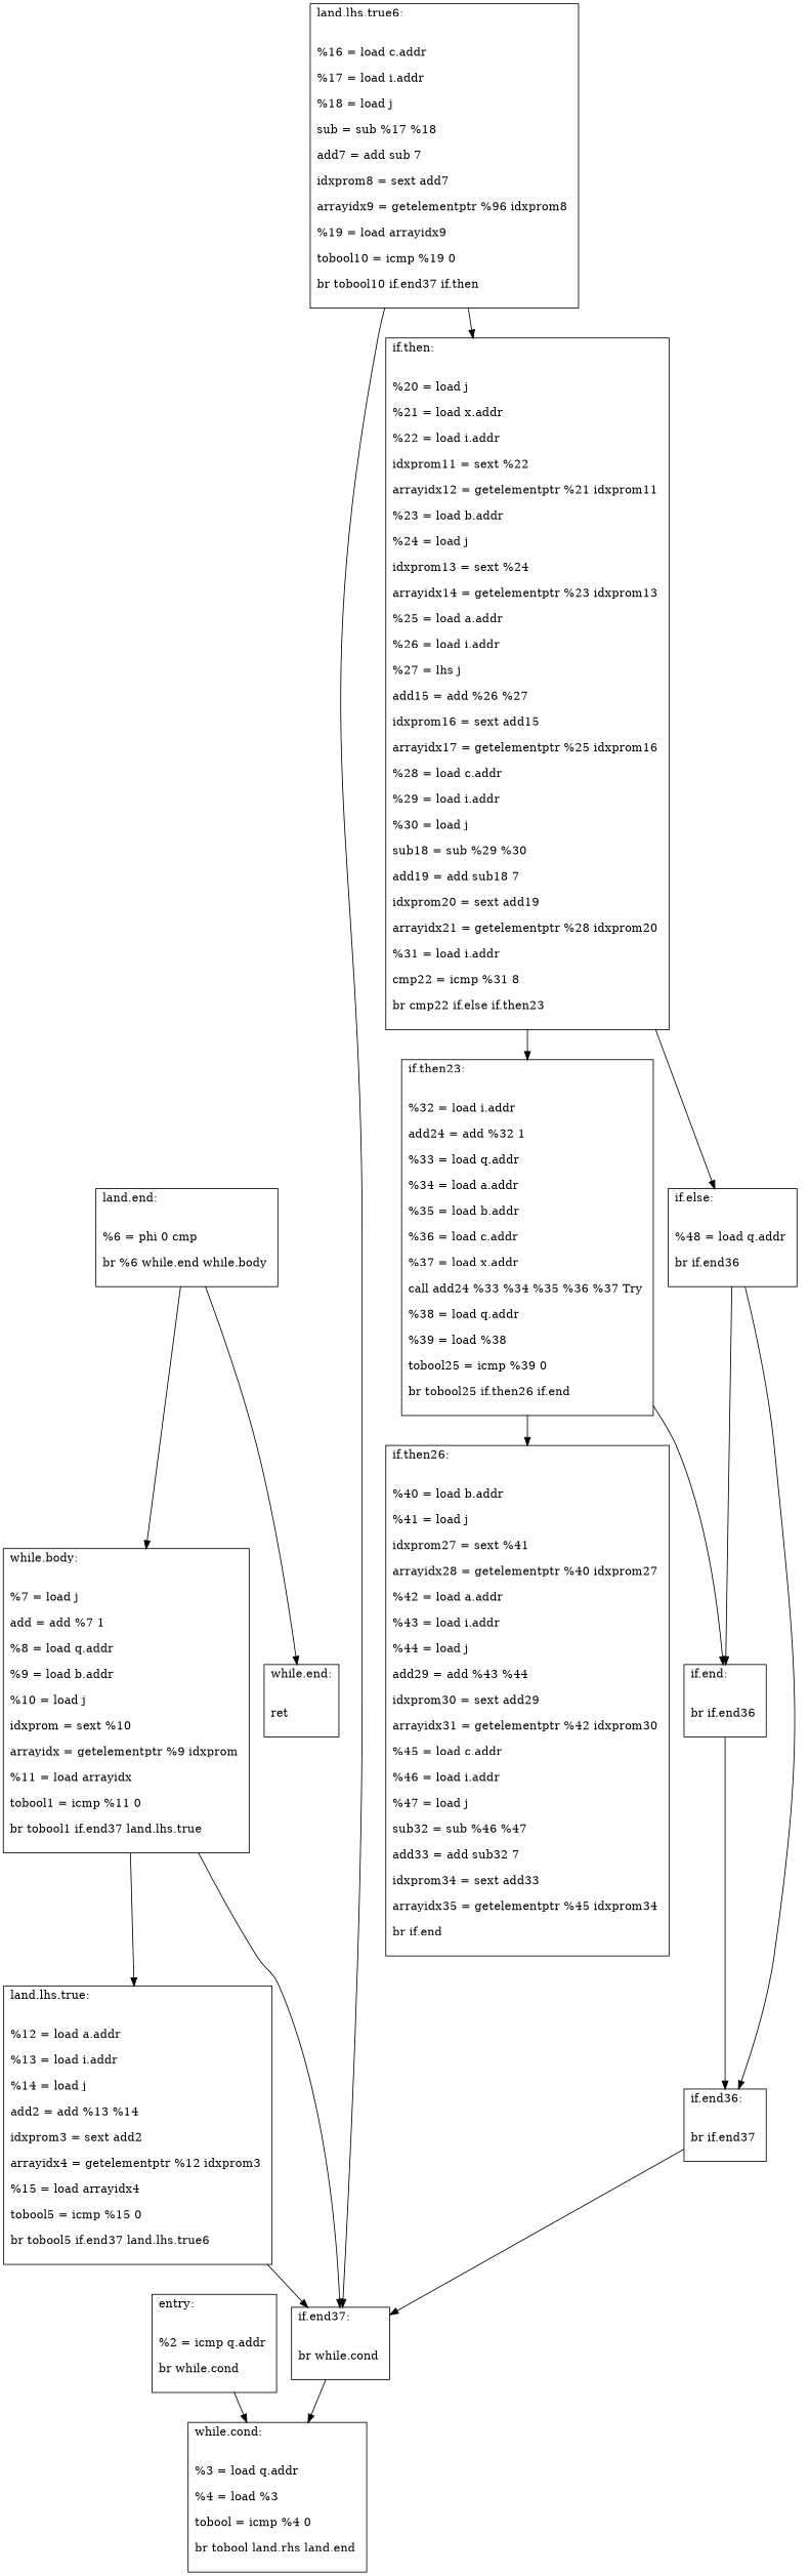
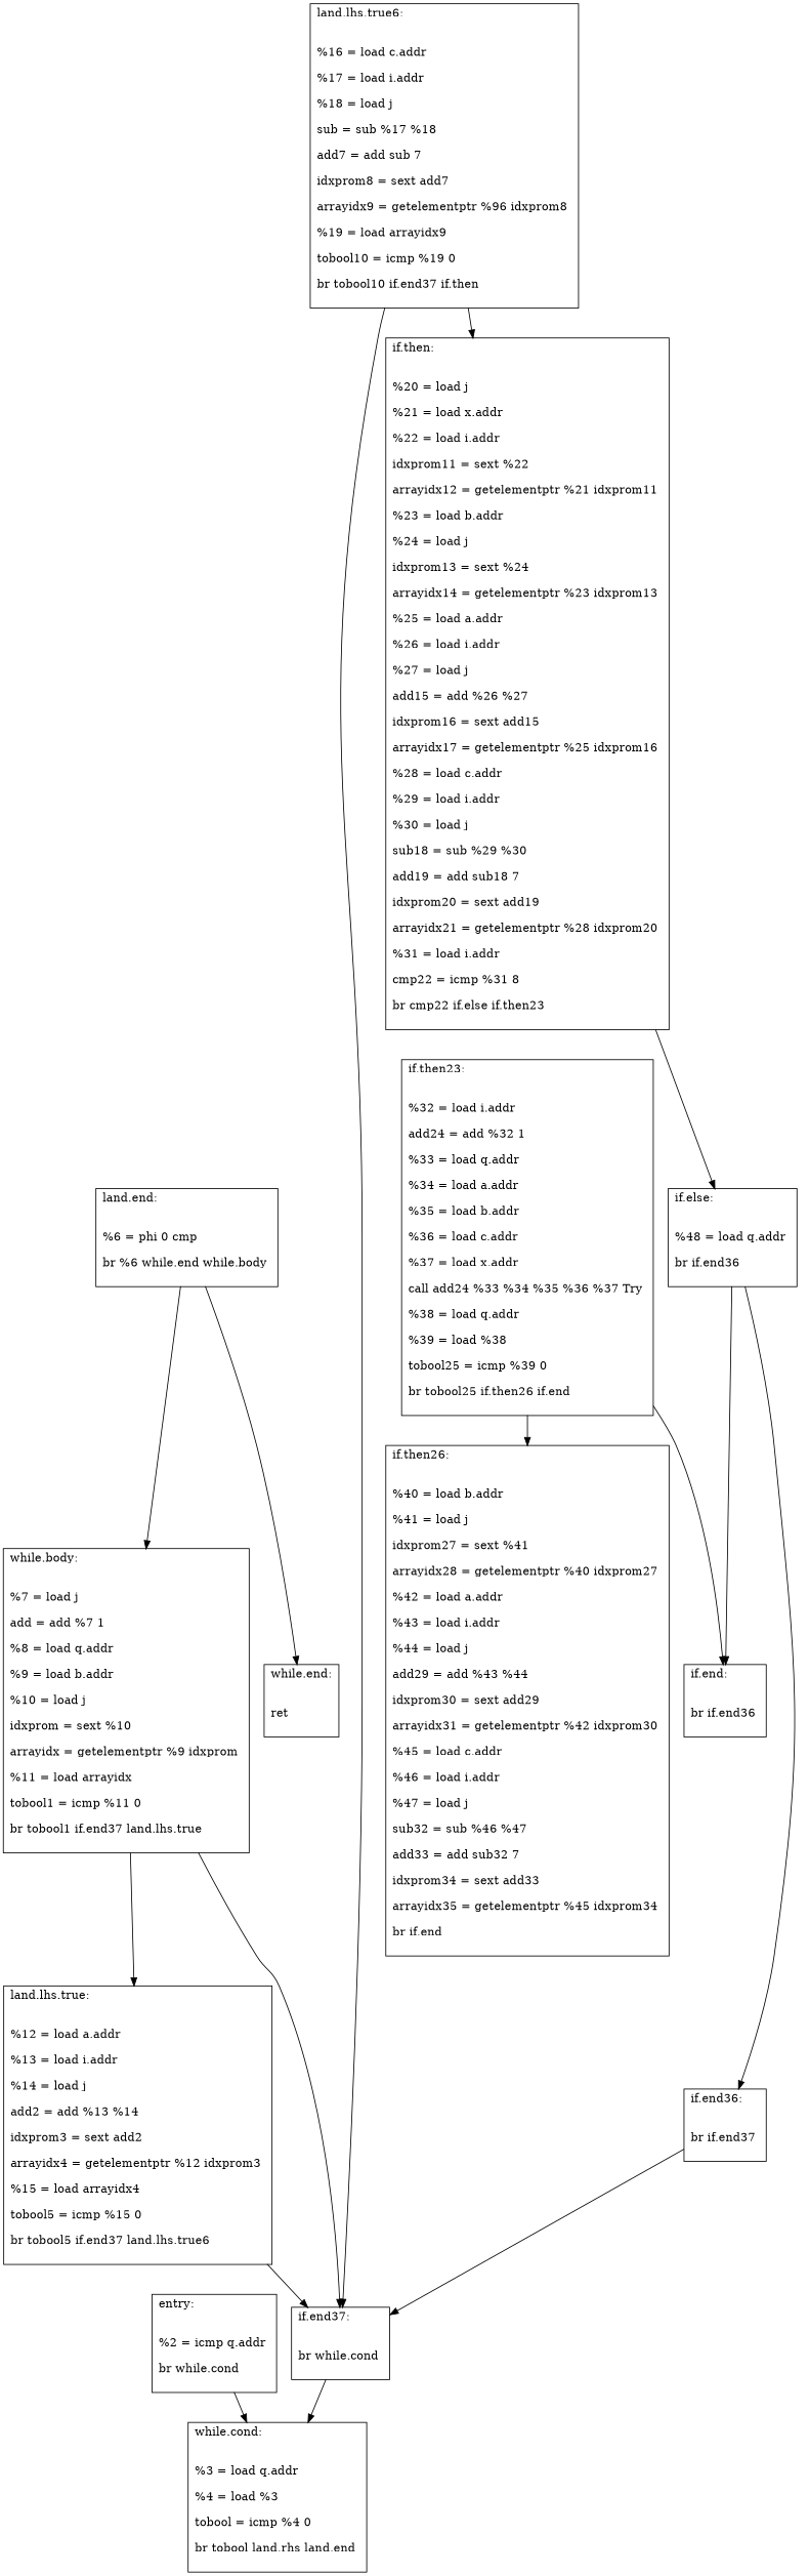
  digraph {
    node [shape=record]
    n1 [label="{entry:\l\l\n			%2 = icmp q.addr \l\n			br while.cond \l\n		}"]
    n2 [label="{while.cond:\l\l\n			%3 = load q.addr \l\n			%4 = load %3 \l\n			tobool = icmp %4 0 \l\n			br tobool land.rhs land.end \l\n		}"]
    n3 [label="{land.end:\l\l\n			%6 = phi 0 cmp \l\n			br %6 while.end while.body \l\n		}"]
    n4 [label="{while.body:\l\l\n			%7 = load j \l\n			add = add %7 1 \l\n			%8 = load q.addr \l\n			%9 = load b.addr \l\n			%10 = load j \l\n			idxprom = sext %10 \l\n			arrayidx = getelementptr %9 idxprom \l\n			%11 = load arrayidx \l\n			tobool1 = icmp %11 0 \l\n			br tobool1 if.end37 land.lhs.true \l\n		}"]
    n5 [label="{while.end:\l\l\n			ret \l\n		}"]
    n6 [label="{land.lhs.true:\l\l\n			%12 = load a.addr \l\n			%13 = load i.addr \l\n			%14 = load j \l\n			add2 = add %13 %14 \l\n			idxprom3 = sext add2 \l\n			arrayidx4 = getelementptr %12 idxprom3 \l\n			%15 = load arrayidx4 \l\n			tobool5 = icmp %15 0 \l\n			br tobool5 if.end37 land.lhs.true6 \l\n		}"]
    n7 [label="{if.end37:\l\l\n			br while.cond \l\n		}"]
    n8 [label="{land.lhs.true6:\l\l\n			%16 = load c.addr \l\n			%17 = load i.addr \l\n			%18 = load j \l\n			sub = sub %17 %18 \l\n			add7 = add sub 7 \l\n			idxprom8 = sext add7 \l\n			arrayidx9 = getelementptr %96 idxprom8 \l\n			%19 = load arrayidx9 \l\n			tobool10 = icmp %19 0 \l\n			br tobool10 if.end37 if.then \l\n		}"]
-   n9 [label="{if.then:\l\l\n			%20 = load j \l\n			%21 = load x.addr \l\n			%22 = load i.addr \l\n			idxprom11 = sext %22 \l\n			arrayidx12 = getelementptr %21 idxprom11 \l\n			%23 = load b.addr \l\n			%24 = load j \l\n			idxprom13 = sext %24 \l\n			arrayidx14 = getelementptr %23 idxprom13 \l\n			%25 = load a.addr \l\n			%26 = load i.addr \l\n			%27 = lhs j \l\n			add15 = add %26 %27 \l\n			idxprom16 = sext add15 \l\n			arrayidx17 = getelementptr %25 idxprom16 \l\n			%28 = load c.addr \l\n			%29 = load i.addr \l\n			%30 = load j \l\n			sub18 = sub %29 %30 \l\n			add19 = add sub18 7 \l\n			idxprom20 = sext add19 \l\n			arrayidx21 = getelementptr %28 idxprom20 \l\n			%31 = load i.addr \l\n			cmp22 = icmp %31 8 \l\n			br cmp22 if.else if.then23 \l\n		}"]
+   n9 [label="{if.then:\l\l\n			%20 = load j \l\n			%21 = load x.addr \l\n			%22 = load i.addr \l\n			idxprom11 = sext %22 \l\n			arrayidx12 = getelementptr %21 idxprom11 \l\n			%23 = load b.addr \l\n			%24 = load j \l\n			idxprom13 = sext %24 \l\n			arrayidx14 = getelementptr %23 idxprom13 \l\n			%25 = load a.addr \l\n			%26 = load i.addr \l\n			%27 = load j \l\n			add15 = add %26 %27 \l\n			idxprom16 = sext add15 \l\n			arrayidx17 = getelementptr %25 idxprom16 \l\n			%28 = load c.addr \l\n			%29 = load i.addr \l\n			%30 = load j \l\n			sub18 = sub %29 %30 \l\n			add19 = add sub18 7 \l\n			idxprom20 = sext add19 \l\n			arrayidx21 = getelementptr %28 idxprom20 \l\n			%31 = load i.addr \l\n			cmp22 = icmp %31 8 \l\n			br cmp22 if.else if.then23 \l\n		}"]
    n10 [label="{if.then23:\l\l\n			%32 = load i.addr \l\n			add24 = add %32 1 \l\n			%33 = load q.addr \l\n			%34 = load a.addr \l\n			%35 = load b.addr \l\n			%36 = load c.addr \l\n			%37 = load x.addr \l\n			call add24 %33 %34 %35 %36 %37 Try \l\n			%38 = load q.addr \l\n			%39 = load %38 \l\n			tobool25 = icmp %39 0 \l\n			br tobool25 if.then26 if.end \l\n		}"]
    n11 [label="{if.else:\l\l\n			%48 = load q.addr \l\n			br if.end36 \l\n		}"]
    n12 [label="{if.end:\l\l\n			br if.end36 \l\n		}"]
    n13 [label="{if.then26:\l\l\n			%40 = load b.addr \l\n			%41 = load j \l\n			idxprom27 = sext %41 \l\n			arrayidx28 = getelementptr %40 idxprom27 \l\n			%42 = load a.addr \l\n			%43 = load i.addr \l\n			%44 = load j \l\n			add29 = add %43 %44 \l\n			idxprom30 = sext add29 \l\n			arrayidx31 = getelementptr %42 idxprom30 \l\n			%45 = load c.addr \l\n			%46 = load i.addr \l\n			%47 = load j \l\n			sub32 = sub %46 %47 \l\n			add33 = add sub32 7 \l\n			idxprom34 = sext add33 \l\n			arrayidx35 = getelementptr %45 idxprom34 \l\n			br if.end \l\n		}"]
    n14 [label="{if.end36:\l\l\n			br if.end37 \l\n		}"]
    n1 -> n2
    n3 -> n4
    n3 -> n5
    n4 -> n6
    n4 -> n7
    n6 -> n7
    n7 -> n2
    n8 -> n7
    n8 -> n9
-   n9 -> n10
    n9 -> n11
    n10 -> n12
    n10 -> n13
    n11 -> n12
    n11 -> n14
-   n12 -> n14
    n14 -> n7
  }
